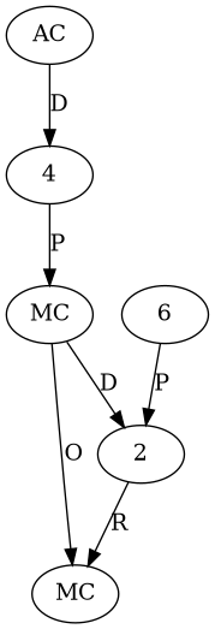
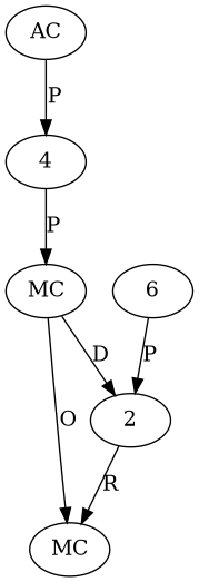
  digraph {
    node [t=Boolean]
    n1 [l=543 label=MC s="booleanValue()"]
    2 [n=dummy_]
    n3 [l=543 label=MC s="xor()" t=BooleanUtils]
    4 [n=dummy_ t="Boolean[]"]
    n5 [l=545 label=AC]
    6 [n="Boolean.TRUE" v=null]
    2 -> n1 [label=R]
    n3 -> n1 [label=O]
    n3 -> 2 [label=D]
    4 -> n3 [label=P]
-   n5 -> 4 [label=D]
+   n5 -> 4 [label=P]
    6 -> 2 [label=P]
  }
